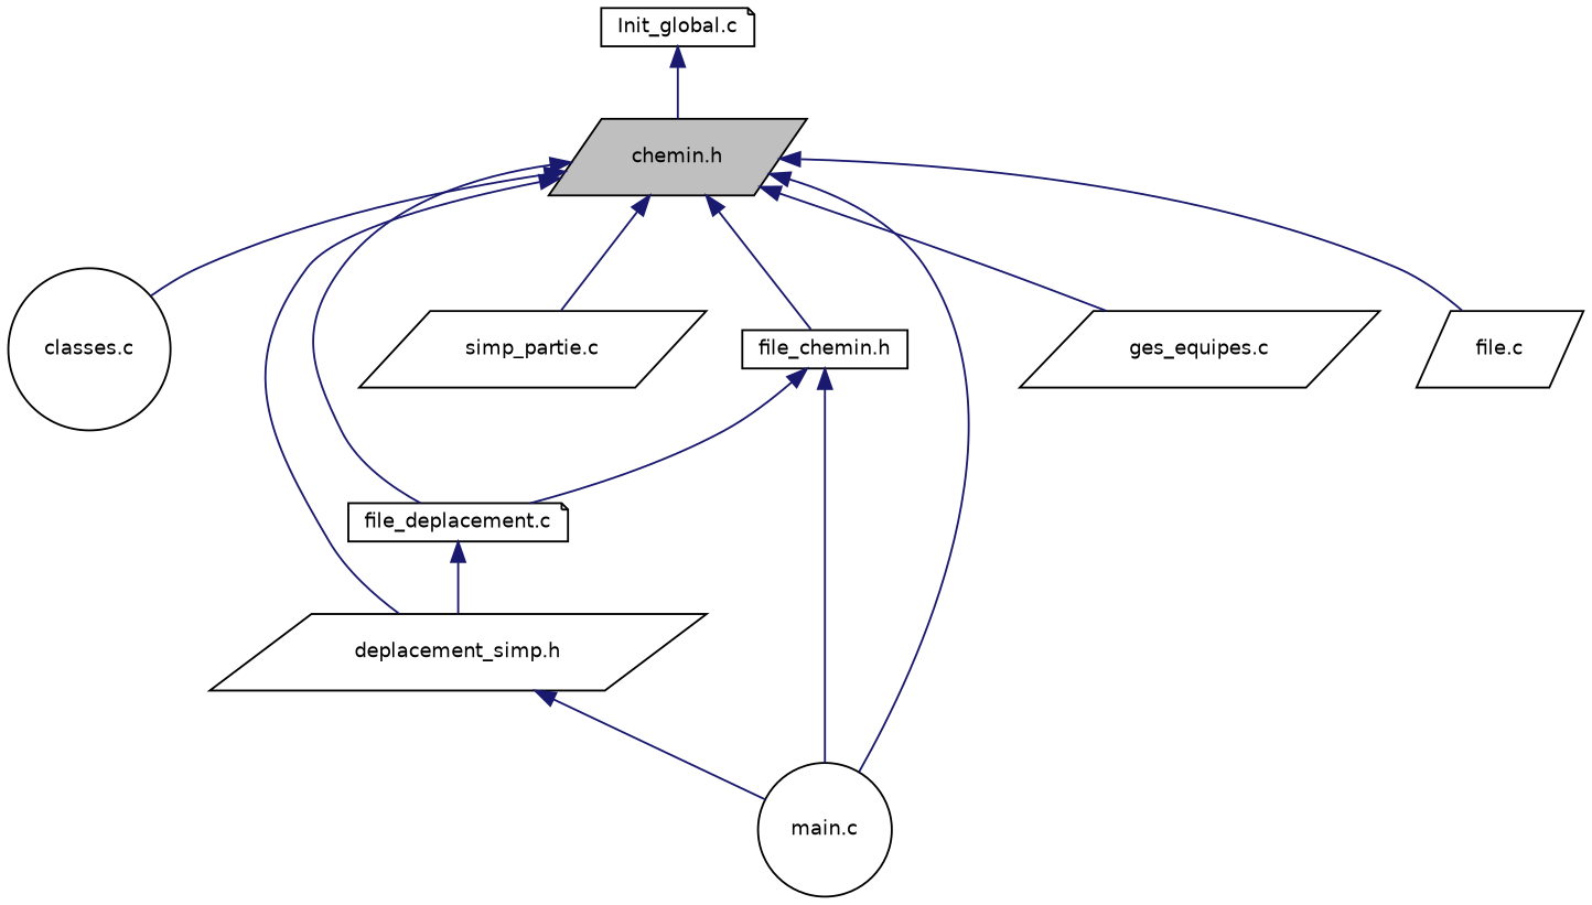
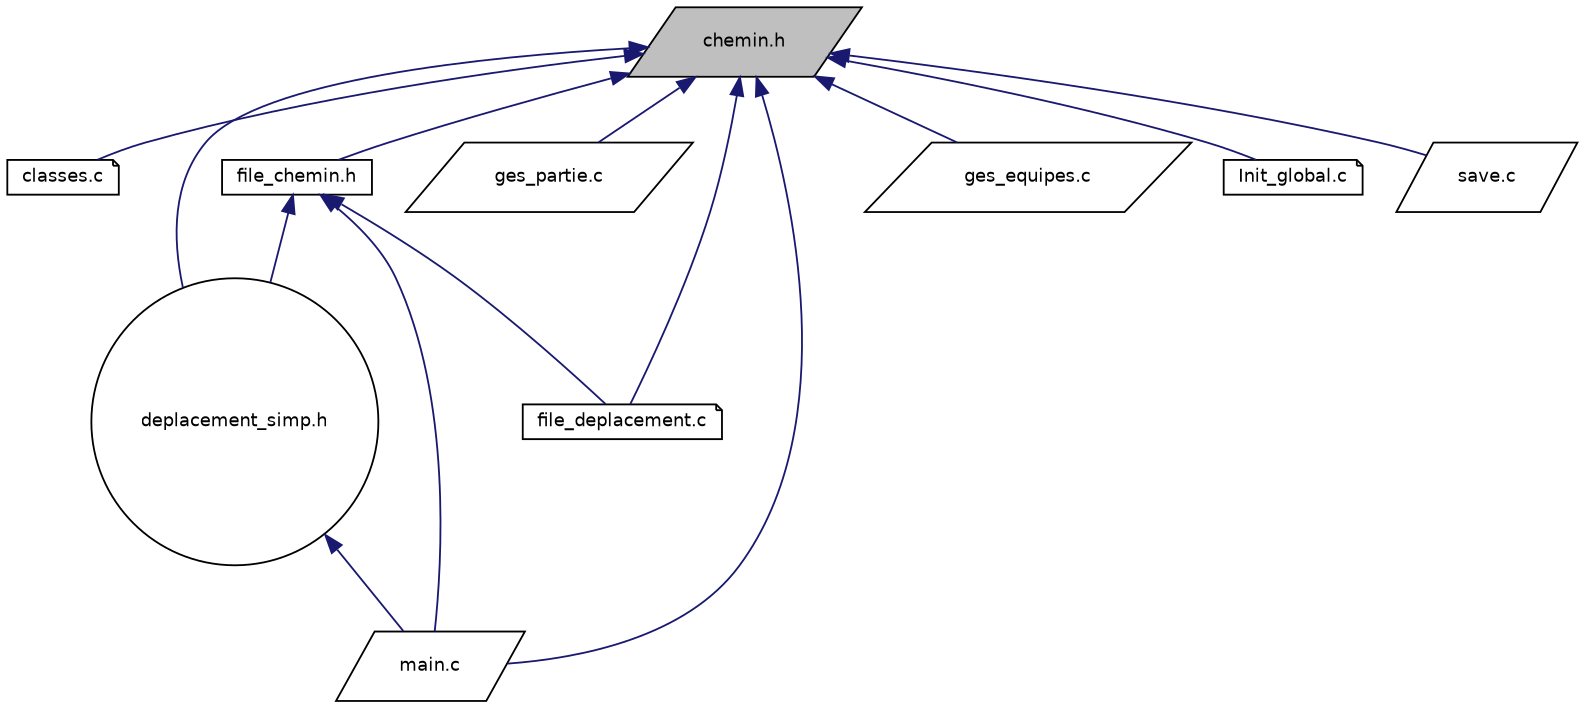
  digraph {
    node [color=black fillcolor=white fontname=Helvetica fontsize=10 shape=parallelogram style=filled]
    edge [color=midnightblue dir=back fontname=Helvetica fontsize=10 labelfontname=Helvetica labelfontsize=10 style=solid]
    n1 [fillcolor=grey75 fontcolor=black height=0.2 label="chemin.h" width=0.4]
-   n2 [height=0.2 label="classes.c" shape=circle width=0.4]
+   n2 [height=0.2 label="classes.c" shape=note width=0.4]
    n3 [height=0.2 label="file_chemin.h" shape=box width=0.4]
-   n4 [height=0.2 label="deplacement_simp.h" width=0.4]
-   n5 [height=0.2 label="simp_partie.c" width=0.4]
-   n6 [height=0.2 label="main.c" shape=circle width=0.4]
+   n4 [height=0.2 label="deplacement_simp.h" shape=circle width=0.4]
+   n5 [height=0.2 label="ges_partie.c" width=0.4]
+   n6 [height=0.2 label="main.c" width=0.4]
    n7 [height=0.2 label="file_deplacement.c" shape=note width=0.4]
    n8 [height=0.2 label="ges_equipes.c" width=0.4]
    n9 [height=0.2 label="Init_global.c" shape=note width=0.4]
-   n10 [height=0.2 label="file.c" width=0.4]
+   n10 [height=0.2 label="save.c" width=0.4]
    n1 -> n2
    n1 -> n3
    n1 -> n4
    n1 -> n5
    n1 -> n6
    n1 -> n7
    n1 -> n8
-   n9 -> n1
+   n1 -> n9
    n1 -> n10
-   n7 -> n4
+   n3 -> n4
    n3 -> n6
    n3 -> n7
    n4 -> n6
  }
